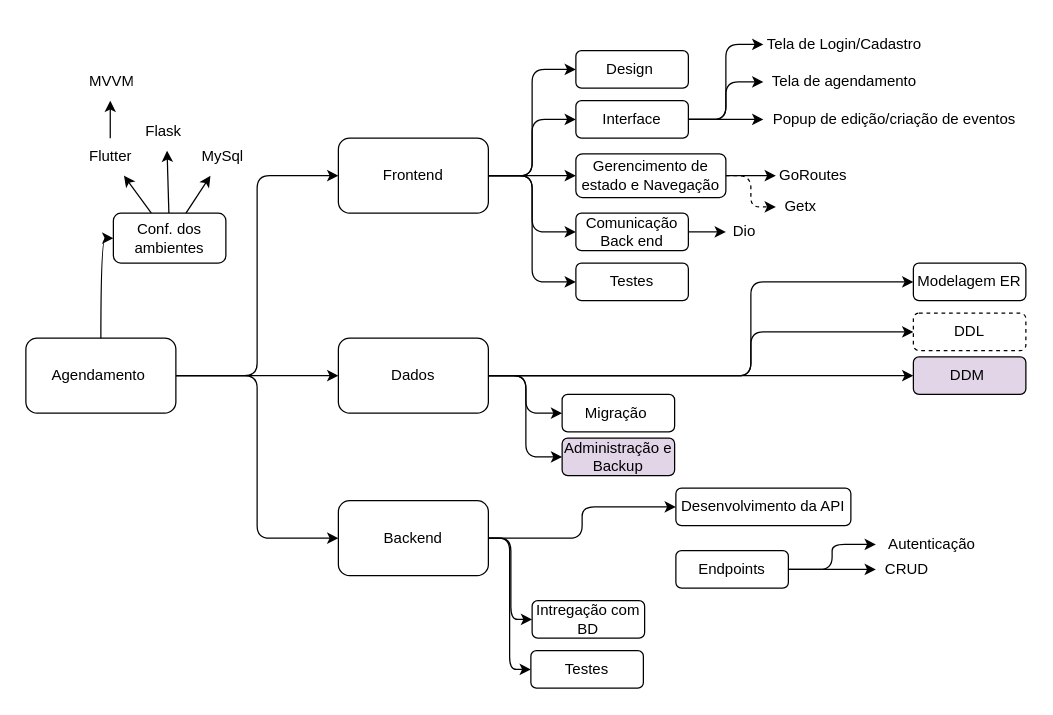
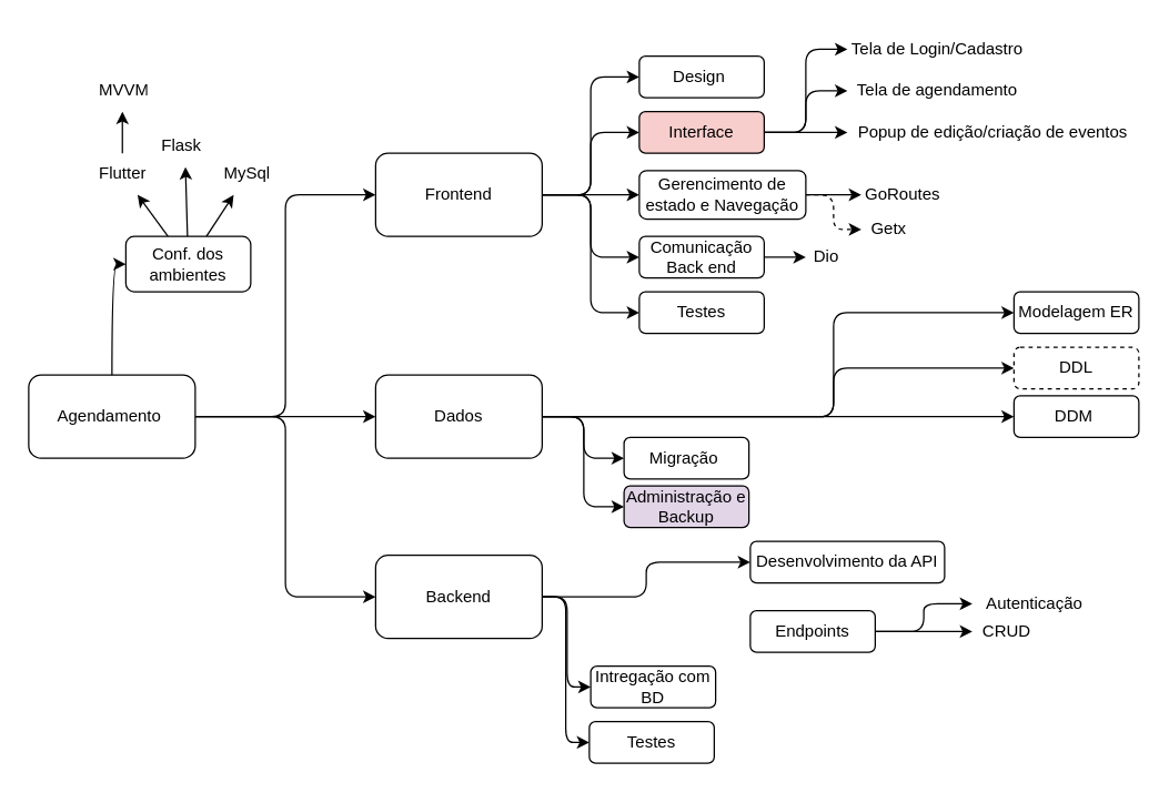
  <mxCell id="0" />
  <mxCell id="1" parent="0" />
  <mxCell id="2" value="" style="edgeStyle=orthogonalEdgeStyle;html=1;entryX=0;entryY=0.5;entryDx=0;entryDy=0;" edge="1" parent="1" source="5" target="12"><mxGeometry relative="1" as="geometry" /></mxCell>
  <mxCell id="3" style="edgeStyle=orthogonalEdgeStyle;html=1;" edge="1" parent="1" source="5" target="18"><mxGeometry relative="1" as="geometry" /></mxCell>
  <mxCell id="4" style="edgeStyle=orthogonalEdgeStyle;html=1;entryX=0;entryY=0.5;entryDx=0;entryDy=0;" edge="1" parent="1" source="5" target="22"><mxGeometry relative="1" as="geometry" /></mxCell>
  <mxCell id="5" value="Agendamento&amp;nbsp;" style="rounded=1;whiteSpace=wrap;html=1;" vertex="1" parent="1"><mxGeometry x="20" y="270" width="120" height="60" as="geometry" /></mxCell>
  <mxCell id="6" value="" style="edgeStyle=orthogonalEdgeStyle;html=1;curved=1;entryX=0;entryY=0.5;entryDx=0;entryDy=0;exitX=0.5;exitY=0;exitDx=0;exitDy=0;" edge="1" parent="1" source="5" target="26"><mxGeometry relative="1" as="geometry" /></mxCell>
  <mxCell id="7" value="" style="edgeStyle=elbowEdgeStyle;html=1;entryX=0;entryY=0.5;entryDx=0;entryDy=0;" edge="1" parent="1" source="12" target="27"><mxGeometry relative="1" as="geometry"><mxPoint x="640" y="180" as="targetPoint" /></mxGeometry></mxCell>
  <mxCell id="8" style="edgeStyle=elbowEdgeStyle;html=1;entryX=0;entryY=0.5;entryDx=0;entryDy=0;" edge="1" parent="1" source="12" target="31"><mxGeometry relative="1" as="geometry" /></mxCell>
  <mxCell id="9" style="edgeStyle=elbowEdgeStyle;html=1;" edge="1" parent="1" source="12" target="34"><mxGeometry relative="1" as="geometry" /></mxCell>
  <mxCell id="10" style="edgeStyle=elbowEdgeStyle;html=1;" edge="1" parent="1" source="12" target="36"><mxGeometry relative="1" as="geometry" /></mxCell>
  <mxCell id="11" style="edgeStyle=elbowEdgeStyle;html=1;entryX=0;entryY=0.5;entryDx=0;entryDy=0;" edge="1" parent="1" source="12" target="37"><mxGeometry relative="1" as="geometry" /></mxCell>
  <mxCell id="12" value="Frontend" style="rounded=1;whiteSpace=wrap;html=1;" vertex="1" parent="1"><mxGeometry x="270" y="110" width="120" height="60" as="geometry" /></mxCell>
  <mxCell id="13" value="" style="edgeStyle=elbowEdgeStyle;html=1;entryX=0;entryY=0.5;entryDx=0;entryDy=0;" edge="1" parent="1" source="18" target="49"><mxGeometry relative="1" as="geometry"><mxPoint x="470" y="300" as="targetPoint" /><Array as="points"><mxPoint x="600" y="250" /></Array></mxGeometry></mxCell>
  <mxCell id="14" style="edgeStyle=elbowEdgeStyle;html=1;entryX=0;entryY=0.5;entryDx=0;entryDy=0;exitX=1;exitY=0.5;exitDx=0;exitDy=0;" edge="1" parent="1" source="18" target="50"><mxGeometry relative="1" as="geometry"><Array as="points"><mxPoint x="600" y="280" /></Array></mxGeometry></mxCell>
  <mxCell id="15" style="edgeStyle=elbowEdgeStyle;html=1;entryX=0;entryY=0.5;entryDx=0;entryDy=0;" edge="1" parent="1" source="18" target="51"><mxGeometry relative="1" as="geometry" /></mxCell>
  <mxCell id="16" value="" style="edgeStyle=elbowEdgeStyle;html=1;entryX=0;entryY=0.5;entryDx=0;entryDy=0;" edge="1" parent="1" source="18" target="52"><mxGeometry relative="1" as="geometry"><mxPoint x="505" y="340" as="targetPoint" /></mxGeometry></mxCell>
  <mxCell id="17" style="edgeStyle=elbowEdgeStyle;html=1;entryX=0;entryY=0.5;entryDx=0;entryDy=0;" edge="1" parent="1" source="18" target="53"><mxGeometry relative="1" as="geometry" /></mxCell>
  <mxCell id="18" value="Dados" style="rounded=1;whiteSpace=wrap;html=1;" vertex="1" parent="1"><mxGeometry x="270" y="270" width="120" height="60" as="geometry" /></mxCell>
  <mxCell id="19" style="edgeStyle=elbowEdgeStyle;html=1;entryX=0;entryY=0.5;entryDx=0;entryDy=0;" edge="1" parent="1" source="22" target="54"><mxGeometry relative="1" as="geometry" /></mxCell>
  <mxCell id="20" style="edgeStyle=elbowEdgeStyle;html=1;entryX=0;entryY=0.5;entryDx=0;entryDy=0;" edge="1" parent="1" source="22" target="58"><mxGeometry relative="1" as="geometry" /></mxCell>
  <mxCell id="21" style="edgeStyle=elbowEdgeStyle;html=1;entryX=0;entryY=0.5;entryDx=0;entryDy=0;" edge="1" parent="1" source="22" target="59"><mxGeometry relative="1" as="geometry" /></mxCell>
  <mxCell id="22" value="Backend" style="rounded=1;whiteSpace=wrap;html=1;" vertex="1" parent="1"><mxGeometry x="270" y="400" width="120" height="60" as="geometry" /></mxCell>
  <mxCell id="23" style="html=1;elbow=vertical;" edge="1" parent="1" source="26" target="39"><mxGeometry relative="1" as="geometry"><mxPoint x="220" y="60" as="targetPoint" /></mxGeometry></mxCell>
  <mxCell id="24" value="" style="edgeStyle=none;html=1;elbow=vertical;" edge="1" parent="1" source="26" target="40"><mxGeometry relative="1" as="geometry" /></mxCell>
  <mxCell id="25" value="" style="edgeStyle=none;html=1;elbow=vertical;" edge="1" parent="1" source="26" target="41"><mxGeometry relative="1" as="geometry" /></mxCell>
  <mxCell id="26" value="Conf. dos ambientes" style="rounded=1;whiteSpace=wrap;html=1;" vertex="1" parent="1"><mxGeometry x="90" y="170" width="90" height="40" as="geometry" /></mxCell>
  <mxCell id="27" value="Design&amp;nbsp;" style="rounded=1;whiteSpace=wrap;html=1;" vertex="1" parent="1"><mxGeometry x="460" y="40" width="90" height="30" as="geometry" /></mxCell>
  <mxCell id="28" value="" style="edgeStyle=elbowEdgeStyle;html=1;entryX=0;entryY=0.5;entryDx=0;entryDy=0;" edge="1" parent="1" source="31" target="42"><mxGeometry relative="1" as="geometry"><mxPoint x="600" y="75" as="targetPoint" /></mxGeometry></mxCell>
  <mxCell id="29" style="edgeStyle=elbowEdgeStyle;html=1;" edge="1" parent="1" source="31" target="43"><mxGeometry relative="1" as="geometry" /></mxCell>
  <mxCell id="30" style="edgeStyle=orthogonalEdgeStyle;curved=1;html=1;elbow=vertical;" edge="1" parent="1" source="31" target="44"><mxGeometry relative="1" as="geometry" /></mxCell>
- <mxCell id="31" value="Interface" style="rounded=1;whiteSpace=wrap;html=1;" vertex="1" parent="1"><mxGeometry x="460" y="80" width="90" height="30" as="geometry" /></mxCell>
+ <mxCell id="31" value="Interface" style="rounded=1;whiteSpace=wrap;html=1;fillColor=#f8cecc;" vertex="1" parent="1"><mxGeometry x="460" y="80" width="90" height="30" as="geometry" /></mxCell>
  <mxCell id="32" style="edgeStyle=elbowEdgeStyle;html=1;exitX=1;exitY=0.5;exitDx=0;exitDy=0;dashed=1;" edge="1" parent="1" source="34" target="45"><mxGeometry relative="1" as="geometry"><mxPoint x="580" y="140" as="sourcePoint" /></mxGeometry></mxCell>
  <mxCell id="33" style="edgeStyle=elbowEdgeStyle;html=1;" edge="1" parent="1" source="34" target="47"><mxGeometry relative="1" as="geometry" /></mxCell>
  <mxCell id="34" value="Gerencimento de estado e Navegação" style="rounded=1;whiteSpace=wrap;html=1;" vertex="1" parent="1"><mxGeometry x="460" y="122.5" width="120" height="35" as="geometry" /></mxCell>
  <mxCell id="35" style="edgeStyle=orthogonalEdgeStyle;elbow=vertical;html=1;curved=1;" edge="1" parent="1" source="36" target="48"><mxGeometry relative="1" as="geometry" /></mxCell>
  <mxCell id="36" value="Comunicação Back end" style="rounded=1;whiteSpace=wrap;html=1;" vertex="1" parent="1"><mxGeometry x="460" y="170" width="90" height="30" as="geometry" /></mxCell>
  <mxCell id="37" value="Testes" style="rounded=1;whiteSpace=wrap;html=1;" vertex="1" parent="1"><mxGeometry x="460" y="210" width="90" height="30" as="geometry" /></mxCell>
  <mxCell id="38" value="" style="edgeStyle=elbowEdgeStyle;html=1;elbow=vertical;" edge="1" parent="1" source="39" target="46"><mxGeometry relative="1" as="geometry" /></mxCell>
  <mxCell id="39" value="Flutter&lt;br&gt;" style="text;strokeColor=none;fillColor=none;align=left;verticalAlign=middle;spacingLeft=4;spacingRight=4;overflow=hidden;points=[[0,0.5],[1,0.5]];portConstraint=eastwest;rotatable=0;whiteSpace=wrap;html=1;" vertex="1" parent="1"><mxGeometry x="65" y="110" width="45" height="30" as="geometry" /></mxCell>
  <mxCell id="40" value="Flask" style="text;strokeColor=none;fillColor=none;align=left;verticalAlign=middle;spacingLeft=4;spacingRight=4;overflow=hidden;points=[[0,0.5],[1,0.5]];portConstraint=eastwest;rotatable=0;whiteSpace=wrap;html=1;" vertex="1" parent="1"><mxGeometry x="110" y="90" width="45" height="30" as="geometry" /></mxCell>
  <mxCell id="41" value="MySql" style="text;strokeColor=none;fillColor=none;align=left;verticalAlign=middle;spacingLeft=4;spacingRight=4;overflow=hidden;points=[[0,0.5],[1,0.5]];portConstraint=eastwest;rotatable=0;whiteSpace=wrap;html=1;" vertex="1" parent="1"><mxGeometry x="155" y="110" width="45" height="30" as="geometry" /></mxCell>
  <mxCell id="42" value="Tela de Login/Cadastro" style="text;html=1;strokeColor=none;fillColor=none;align=center;verticalAlign=middle;whiteSpace=wrap;rounded=0;" vertex="1" parent="1"><mxGeometry x="610" width="130" height="30" as="geometry" y="20" /></mxCell>
  <mxCell id="43" value="Tela de agendamento" style="text;html=1;strokeColor=none;fillColor=none;align=center;verticalAlign=middle;whiteSpace=wrap;rounded=0;" vertex="1" parent="1"><mxGeometry x="610" y="50" width="130" height="30" as="geometry" /></mxCell>
  <mxCell id="44" value="Popup de edição/criação de eventos" style="text;html=1;strokeColor=none;fillColor=none;align=center;verticalAlign=middle;whiteSpace=wrap;rounded=0;" vertex="1" parent="1"><mxGeometry x="610" y="80" width="210" height="30" as="geometry" /></mxCell>
  <mxCell id="45" value="Getx" style="text;html=1;strokeColor=none;fillColor=none;align=center;verticalAlign=middle;whiteSpace=wrap;rounded=0;" vertex="1" parent="1"><mxGeometry x="620" y="150" width="40" height="30" as="geometry" /></mxCell>
  <mxCell id="46" value="MVVM" style="text;strokeColor=none;fillColor=none;align=left;verticalAlign=middle;spacingLeft=4;spacingRight=4;overflow=hidden;points=[[0,0.5],[1,0.5]];portConstraint=eastwest;rotatable=0;whiteSpace=wrap;html=1;" vertex="1" parent="1"><mxGeometry x="65" y="50" width="45" height="30" as="geometry" /></mxCell>
  <mxCell id="47" value="GoRoutes" style="text;html=1;strokeColor=none;fillColor=none;align=center;verticalAlign=middle;whiteSpace=wrap;rounded=0;" vertex="1" parent="1"><mxGeometry x="620" y="125" width="60" height="30" as="geometry" /></mxCell>
  <mxCell id="48" value="Dio" style="text;html=1;strokeColor=none;fillColor=none;align=center;verticalAlign=middle;whiteSpace=wrap;rounded=0;" vertex="1" parent="1"><mxGeometry x="580" y="170" width="30" height="30" as="geometry" /></mxCell>
  <mxCell id="49" value="Modelagem ER" style="rounded=1;whiteSpace=wrap;html=1;" vertex="1" parent="1"><mxGeometry x="730" y="210" width="90" height="30" as="geometry" /></mxCell>
  <mxCell id="50" value="DDL" style="rounded=1;whiteSpace=wrap;html=1;dashed=1;" vertex="1" parent="1"><mxGeometry x="730" y="250" width="90" height="30" as="geometry" /></mxCell>
- <mxCell id="51" value="DDM&amp;nbsp;" style="rounded=1;whiteSpace=wrap;html=1;fillColor=#e1d5e7;" vertex="1" parent="1"><mxGeometry x="730" y="285" width="90" height="30" as="geometry" /></mxCell>
+ <mxCell id="51" value="DDM&amp;nbsp;" style="rounded=1;whiteSpace=wrap;html=1;" vertex="1" parent="1"><mxGeometry x="730" y="285" width="90" height="30" as="geometry" /></mxCell>
  <mxCell id="52" value="Migração&amp;nbsp;" style="rounded=1;whiteSpace=wrap;html=1;" vertex="1" parent="1"><mxGeometry x="449" y="315" width="90" height="30" as="geometry" /></mxCell>
  <mxCell id="53" value="Administração e Backup" style="rounded=1;whiteSpace=wrap;html=1;fillColor=#e1d5e7;" vertex="1" parent="1"><mxGeometry x="449" y="350" width="90" height="30" as="geometry" /></mxCell>
  <mxCell id="54" value="Desenvolvimento da API" style="rounded=1;whiteSpace=wrap;html=1;" vertex="1" parent="1"><mxGeometry x="540" y="390" width="140" height="30" as="geometry" /></mxCell>
  <mxCell id="55" style="edgeStyle=elbowEdgeStyle;html=1;" edge="1" parent="1" source="57" target="60"><mxGeometry relative="1" as="geometry" /></mxCell>
  <mxCell id="56" style="edgeStyle=elbowEdgeStyle;html=1;" edge="1" parent="1" source="57" target="61"><mxGeometry relative="1" as="geometry" /></mxCell>
  <mxCell id="57" value="Endpoints" style="rounded=1;whiteSpace=wrap;html=1;" vertex="1" parent="1"><mxGeometry x="540" y="440" width="90" height="30" as="geometry" /></mxCell>
  <mxCell id="58" value="Intregação com BD" style="rounded=1;whiteSpace=wrap;html=1;" vertex="1" parent="1"><mxGeometry x="425" y="480" width="90" height="30" as="geometry" /></mxCell>
  <mxCell id="59" value="Testes" style="rounded=1;whiteSpace=wrap;html=1;" vertex="1" parent="1"><mxGeometry x="424" y="520" width="90" height="30" as="geometry" /></mxCell>
  <mxCell id="60" value="Autenticação" style="text;html=1;strokeColor=none;fillColor=none;align=center;verticalAlign=middle;whiteSpace=wrap;rounded=0;" vertex="1" parent="1"><mxGeometry x="700" y="420" width="90" height="30" as="geometry" /></mxCell>
  <mxCell id="61" value="CRUD" style="text;html=1;strokeColor=none;fillColor=none;align=center;verticalAlign=middle;whiteSpace=wrap;rounded=0;" vertex="1" parent="1"><mxGeometry x="700" y="440" width="50" height="30" as="geometry" /></mxCell>
